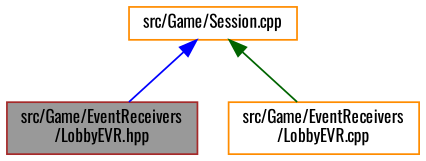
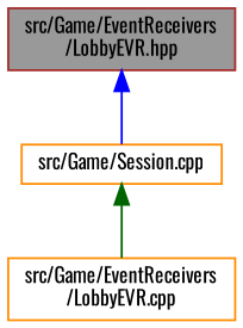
  digraph {
    fontname=Oswald
    node [color=darkorange fillcolor=white fontname=Oswald fontsize=10 shape=box style=filled]
    edge [dir=back fontname=Oswald fontsize=10 labelfontname=Helvetica labelfontsize=10 style=solid]
    n1 [color=brown fillcolor=grey60 fontcolor=black height=0.2 label="src/Game/EventReceivers\l/LobbyEVR.hpp" width=0.4]
    n2 [height=0.2 label="src/Game/Session.cpp" width=0.4]
    n3 [height=0.2 label="src/Game/EventReceivers\l/LobbyEVR.cpp" width=0.4]
-   n2 -> n1 [color=blue]
+   n1 -> n2 [color=blue]
    n2 -> n3 [color=darkgreen]
  }
